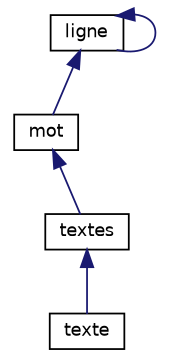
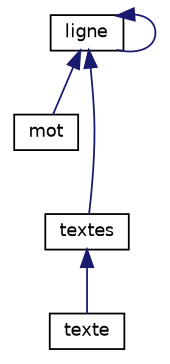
  digraph {
    rankdir=TB
    node [color=black fillcolor=white fontname=Helvetica fontsize=10 shape=record style=filled]
    edge [color=midnightblue dir=back fontname=Helvetica fontsize=10 labelfontname=Helvetica labelfontsize=10 style=solid]
    n1 [height=0.2 label=ligne width=0.4]
    n2 [height=0.2 label=mot width=0.4]
    n3 [height=0.2 label=textes width=0.4]
    n4 [height=0.2 label=texte width=0.4]
    n1 -> n1
    n1 -> n2
-   n2 -> n3
+   n1 -> n3
    n3 -> n4
  }
